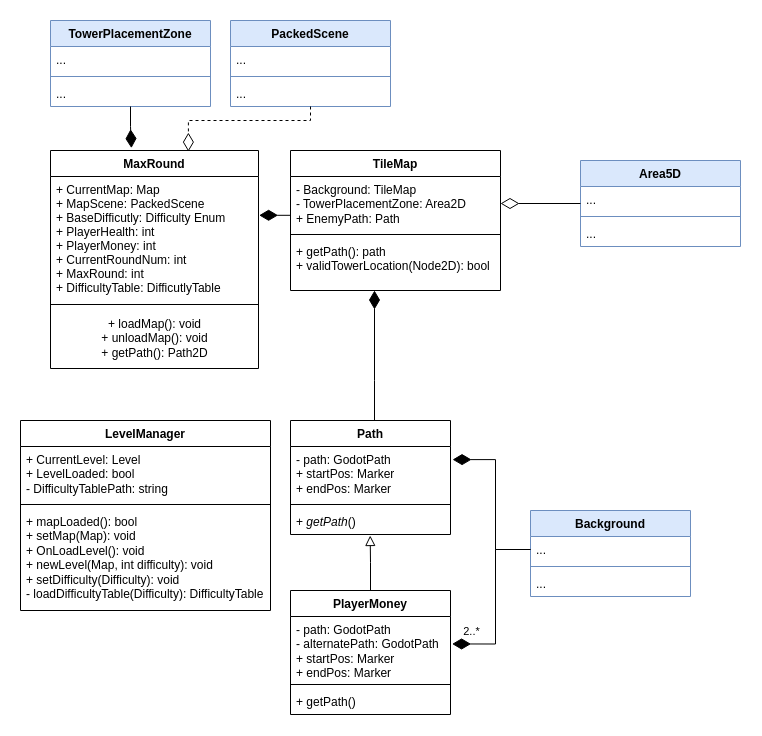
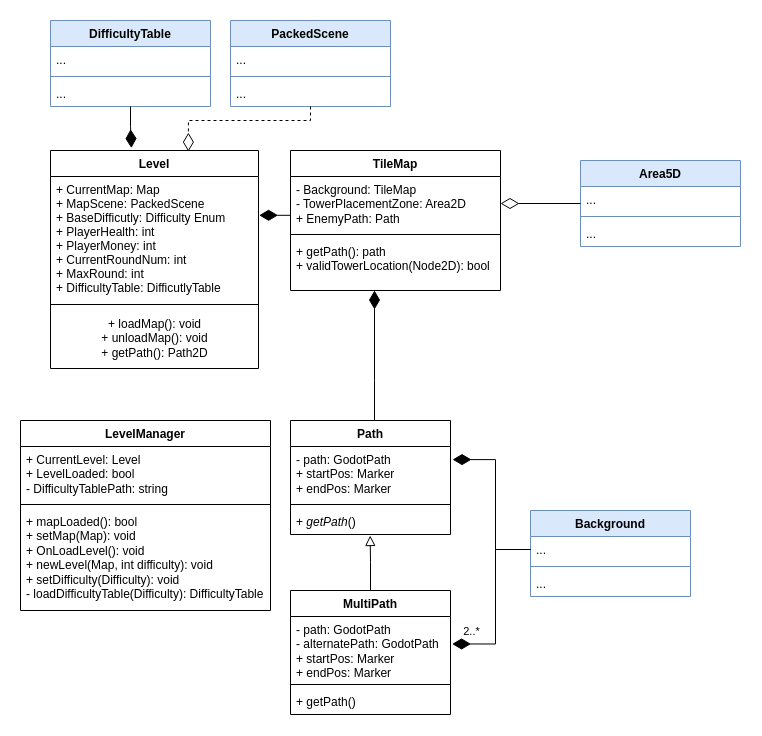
  <mxCell id="0" />
  <mxCell id="1" parent="0" />
- <mxCell id="2" value="MaxRound" style="swimlane;fontStyle=1;align=center;verticalAlign=top;childLayout=stackLayout;horizontal=1;startSize=26;horizontalStack=0;resizeParent=1;resizeLast=0;collapsible=1;marginBottom=0;rounded=0;shadow=0;strokeWidth=1;" parent="1" vertex="1"><mxGeometry x="50" y="150" width="208" height="218" as="geometry"><mxRectangle x="230" y="140" width="160" height="26" as="alternateBounds" /></mxGeometry></mxCell>
+ <mxCell id="2" value="Level" style="swimlane;fontStyle=1;align=center;verticalAlign=top;childLayout=stackLayout;horizontal=1;startSize=26;horizontalStack=0;resizeParent=1;resizeLast=0;collapsible=1;marginBottom=0;rounded=0;shadow=0;strokeWidth=1;" parent="1" vertex="1"><mxGeometry x="50" y="150" width="208" height="218" as="geometry"><mxRectangle x="230" y="140" width="160" height="26" as="alternateBounds" /></mxGeometry></mxCell>
  <mxCell id="3" value="+ CurrentMap: Map&#10;+ MapScene: PackedScene&#10;+ BaseDifficutly: Difficulty Enum&#10;+ PlayerHealth: int&#10;+ PlayerMoney: int&#10;+ CurrentRoundNum: int&#10;+ MaxRound: int&#10;+ DifficultyTable: DifficutlyTable" style="text;align=left;verticalAlign=top;spacingLeft=4;spacingRight=4;overflow=hidden;rotatable=0;points=[[0,0.5],[1,0.5]];portConstraint=eastwest;" parent="2" vertex="1"><mxGeometry y="26" width="208" height="124" as="geometry" /></mxCell>
  <mxCell id="4" value="" style="line;html=1;strokeWidth=1;align=left;verticalAlign=middle;spacingTop=-1;spacingLeft=3;spacingRight=3;rotatable=0;labelPosition=right;points=[];portConstraint=eastwest;" parent="2" vertex="1"><mxGeometry y="150" width="208" height="8" as="geometry" /></mxCell>
  <mxCell id="5" value="&lt;div&gt;+ loadMap(): void&lt;/div&gt;&lt;div&gt;+ unloadMap(): void&lt;/div&gt;&lt;div&gt;+ getPath(): Path2D&lt;/div&gt;" style="text;html=1;align=center;verticalAlign=middle;resizable=0;points=[];autosize=1;strokeColor=none;fillColor=none;" parent="2" vertex="1"><mxGeometry y="158" width="208" height="60" as="geometry" /></mxCell>
  <mxCell id="6" value="TileMap" style="swimlane;fontStyle=1;align=center;verticalAlign=top;childLayout=stackLayout;horizontal=1;startSize=26;horizontalStack=0;resizeParent=1;resizeParentMax=0;resizeLast=0;collapsible=1;marginBottom=0;whiteSpace=wrap;html=1;" parent="1" vertex="1"><mxGeometry x="290" y="150" width="210" height="140" as="geometry" /></mxCell>
  <mxCell id="7" value="- Background: TileMap&lt;div&gt;- TowerPlacementZone: Area2D&lt;/div&gt;&lt;div&gt;+ EnemyPath: Path&lt;/div&gt;" style="text;strokeColor=none;fillColor=none;align=left;verticalAlign=top;spacingLeft=4;spacingRight=4;overflow=hidden;rotatable=0;points=[[0,0.5],[1,0.5]];portConstraint=eastwest;whiteSpace=wrap;html=1;" parent="6" vertex="1"><mxGeometry y="26" width="210" height="54" as="geometry" /></mxCell>
  <mxCell id="8" value="" style="line;strokeWidth=1;fillColor=none;align=left;verticalAlign=middle;spacingTop=-1;spacingLeft=3;spacingRight=3;rotatable=0;labelPosition=right;points=[];portConstraint=eastwest;strokeColor=inherit;" parent="6" vertex="1"><mxGeometry y="80" width="210" height="8" as="geometry" /></mxCell>
  <mxCell id="9" value="+ getPath(): path&lt;div&gt;+ validTowerLocation(Node2D): bool&lt;/div&gt;" style="text;strokeColor=none;fillColor=none;align=left;verticalAlign=top;spacingLeft=4;spacingRight=4;overflow=hidden;rotatable=0;points=[[0,0.5],[1,0.5]];portConstraint=eastwest;whiteSpace=wrap;html=1;" parent="6" vertex="1"><mxGeometry y="88" width="210" height="52" as="geometry" /></mxCell>
  <mxCell id="10" style="edgeStyle=orthogonalEdgeStyle;rounded=0;orthogonalLoop=1;jettySize=auto;html=1;endArrow=diamondThin;endFill=1;endSize=16;entryX=1.003;entryY=0.313;entryDx=0;entryDy=0;entryPerimeter=0;" parent="1" source="7" target="3" edge="1"><mxGeometry relative="1" as="geometry"><mxPoint x="260" y="203" as="targetPoint" /><Array as="points"><mxPoint x="290" y="203" /></Array></mxGeometry></mxCell>
  <mxCell id="11" value="Path" style="swimlane;fontStyle=1;align=center;verticalAlign=top;childLayout=stackLayout;horizontal=1;startSize=26;horizontalStack=0;resizeParent=1;resizeParentMax=0;resizeLast=0;collapsible=1;marginBottom=0;whiteSpace=wrap;html=1;" parent="1" vertex="1"><mxGeometry x="290" y="420" width="160" height="114" as="geometry" /></mxCell>
  <mxCell id="12" value="- path: GodotPath&lt;div&gt;+ startPos: Marker&lt;/div&gt;&lt;div&gt;+ endPos: Marker&lt;/div&gt;" style="text;strokeColor=none;fillColor=none;align=left;verticalAlign=top;spacingLeft=4;spacingRight=4;overflow=hidden;rotatable=0;points=[[0,0.5],[1,0.5]];portConstraint=eastwest;whiteSpace=wrap;html=1;" parent="11" vertex="1"><mxGeometry y="26" width="160" height="54" as="geometry" /></mxCell>
  <mxCell id="13" value="" style="line;strokeWidth=1;fillColor=none;align=left;verticalAlign=middle;spacingTop=-1;spacingLeft=3;spacingRight=3;rotatable=0;labelPosition=right;points=[];portConstraint=eastwest;strokeColor=inherit;" parent="11" vertex="1"><mxGeometry y="80" width="160" height="8" as="geometry" /></mxCell>
  <mxCell id="14" value="+ &lt;i&gt;getPath&lt;/i&gt;()" style="text;strokeColor=none;fillColor=none;align=left;verticalAlign=top;spacingLeft=4;spacingRight=4;overflow=hidden;rotatable=0;points=[[0,0.5],[1,0.5]];portConstraint=eastwest;whiteSpace=wrap;html=1;" parent="11" vertex="1"><mxGeometry y="88" width="160" height="26" as="geometry" /></mxCell>
- <mxCell id="15" value="PlayerMoney" style="swimlane;fontStyle=1;align=center;verticalAlign=top;childLayout=stackLayout;horizontal=1;startSize=26;horizontalStack=0;resizeParent=1;resizeParentMax=0;resizeLast=0;collapsible=1;marginBottom=0;whiteSpace=wrap;html=1;" parent="1" vertex="1"><mxGeometry x="290" y="590" width="160" height="124" as="geometry" /></mxCell>
+ <mxCell id="15" value="MultiPath" style="swimlane;fontStyle=1;align=center;verticalAlign=top;childLayout=stackLayout;horizontal=1;startSize=26;horizontalStack=0;resizeParent=1;resizeParentMax=0;resizeLast=0;collapsible=1;marginBottom=0;whiteSpace=wrap;html=1;" parent="1" vertex="1"><mxGeometry x="290" y="590" width="160" height="124" as="geometry" /></mxCell>
  <mxCell id="16" value="- path: GodotPath&lt;div&gt;- alternatePath: GodotPath&lt;br&gt;&lt;div&gt;+ startPos: Marker&lt;/div&gt;&lt;div&gt;+ endPos: Marker&lt;/div&gt;&lt;/div&gt;" style="text;strokeColor=none;fillColor=none;align=left;verticalAlign=top;spacingLeft=4;spacingRight=4;overflow=hidden;rotatable=0;points=[[0,0.5],[1,0.5]];portConstraint=eastwest;whiteSpace=wrap;html=1;" parent="15" vertex="1"><mxGeometry y="26" width="160" height="64" as="geometry" /></mxCell>
  <mxCell id="17" value="" style="line;strokeWidth=1;fillColor=none;align=left;verticalAlign=middle;spacingTop=-1;spacingLeft=3;spacingRight=3;rotatable=0;labelPosition=right;points=[];portConstraint=eastwest;strokeColor=inherit;" parent="15" vertex="1"><mxGeometry y="90" width="160" height="8" as="geometry" /></mxCell>
  <mxCell id="18" value="+ getPath()" style="text;strokeColor=none;fillColor=none;align=left;verticalAlign=top;spacingLeft=4;spacingRight=4;overflow=hidden;rotatable=0;points=[[0,0.5],[1,0.5]];portConstraint=eastwest;whiteSpace=wrap;html=1;" parent="15" vertex="1"><mxGeometry y="98" width="160" height="26" as="geometry" /></mxCell>
  <mxCell id="19" value="Background" style="swimlane;fontStyle=1;align=center;verticalAlign=top;childLayout=stackLayout;horizontal=1;startSize=26;horizontalStack=0;resizeParent=1;resizeParentMax=0;resizeLast=0;collapsible=1;marginBottom=0;whiteSpace=wrap;html=1;fillColor=#dae8fc;strokeColor=#6c8ebf;" parent="1" vertex="1"><mxGeometry x="530" y="510" width="160" height="86" as="geometry" /></mxCell>
  <mxCell id="20" value="..." style="text;strokeColor=none;fillColor=none;align=left;verticalAlign=top;spacingLeft=4;spacingRight=4;overflow=hidden;rotatable=0;points=[[0,0.5],[1,0.5]];portConstraint=eastwest;whiteSpace=wrap;html=1;" parent="19" vertex="1"><mxGeometry y="26" width="160" height="26" as="geometry" /></mxCell>
  <mxCell id="21" value="" style="line;strokeWidth=1;fillColor=none;align=left;verticalAlign=middle;spacingTop=-1;spacingLeft=3;spacingRight=3;rotatable=0;labelPosition=right;points=[];portConstraint=eastwest;strokeColor=inherit;" parent="19" vertex="1"><mxGeometry y="52" width="160" height="8" as="geometry" /></mxCell>
  <mxCell id="22" value="..." style="text;strokeColor=none;fillColor=none;align=left;verticalAlign=top;spacingLeft=4;spacingRight=4;overflow=hidden;rotatable=0;points=[[0,0.5],[1,0.5]];portConstraint=eastwest;whiteSpace=wrap;html=1;" parent="19" vertex="1"><mxGeometry y="60" width="160" height="26" as="geometry" /></mxCell>
  <mxCell id="23" style="edgeStyle=orthogonalEdgeStyle;rounded=0;orthogonalLoop=1;jettySize=auto;html=1;entryX=0.498;entryY=1.038;entryDx=0;entryDy=0;entryPerimeter=0;endArrow=block;endFill=0;endSize=8;" parent="1" source="15" target="14" edge="1"><mxGeometry relative="1" as="geometry" /></mxCell>
  <mxCell id="24" style="edgeStyle=orthogonalEdgeStyle;rounded=0;orthogonalLoop=1;jettySize=auto;html=1;entryX=0.4;entryY=1;entryDx=0;entryDy=0;entryPerimeter=0;endArrow=diamondThin;endFill=1;endSize=16;" parent="1" source="11" target="9" edge="1"><mxGeometry relative="1" as="geometry"><Array as="points"><mxPoint x="374" y="380" /><mxPoint x="374" y="380" /></Array></mxGeometry></mxCell>
  <mxCell id="25" value="LevelManager" style="swimlane;fontStyle=1;align=center;verticalAlign=top;childLayout=stackLayout;horizontal=1;startSize=26;horizontalStack=0;resizeParent=1;resizeParentMax=0;resizeLast=0;collapsible=1;marginBottom=0;whiteSpace=wrap;html=1;" parent="1" vertex="1"><mxGeometry x="20" y="420" width="250" height="190" as="geometry" /></mxCell>
  <mxCell id="26" value="+ CurrentLevel: Level&lt;div&gt;+ LevelLoaded: bool&lt;/div&gt;&lt;div&gt;- DifficultyTablePath: string&lt;/div&gt;" style="text;strokeColor=none;fillColor=none;align=left;verticalAlign=top;spacingLeft=4;spacingRight=4;overflow=hidden;rotatable=0;points=[[0,0.5],[1,0.5]];portConstraint=eastwest;whiteSpace=wrap;html=1;" parent="25" vertex="1"><mxGeometry y="26" width="250" height="54" as="geometry" /></mxCell>
  <mxCell id="27" value="" style="line;strokeWidth=1;fillColor=none;align=left;verticalAlign=middle;spacingTop=-1;spacingLeft=3;spacingRight=3;rotatable=0;labelPosition=right;points=[];portConstraint=eastwest;strokeColor=inherit;" parent="25" vertex="1"><mxGeometry y="80" width="250" height="8" as="geometry" /></mxCell>
  <mxCell id="28" value="&lt;div&gt;+ mapLoaded(): bool&lt;/div&gt;&lt;div&gt;+ setMap(Map): void&lt;/div&gt;+ OnLoadLevel(): void&lt;div&gt;+ ne&lt;span style=&quot;background-color: initial;&quot;&gt;wLevel(Map, int difficulty): void&lt;/span&gt;&lt;/div&gt;&lt;div&gt;+ setDifficulty(Difficulty): void&lt;/div&gt;&lt;div&gt;- loadDifficultyTable(Difficulty): DifficultyTable&lt;/div&gt;" style="text;strokeColor=none;fillColor=none;align=left;verticalAlign=top;spacingLeft=4;spacingRight=4;overflow=hidden;rotatable=0;points=[[0,0.5],[1,0.5]];portConstraint=eastwest;whiteSpace=wrap;html=1;" parent="25" vertex="1"><mxGeometry y="88" width="250" height="102" as="geometry" /></mxCell>
  <mxCell id="29" style="edgeStyle=orthogonalEdgeStyle;rounded=0;orthogonalLoop=1;jettySize=auto;html=1;entryX=1.013;entryY=0.243;entryDx=0;entryDy=0;entryPerimeter=0;endArrow=diamondThin;endFill=1;endSize=16;" parent="1" source="20" target="12" edge="1"><mxGeometry relative="1" as="geometry" /></mxCell>
  <mxCell id="30" style="edgeStyle=orthogonalEdgeStyle;rounded=0;orthogonalLoop=1;jettySize=auto;html=1;entryX=1.01;entryY=0.429;entryDx=0;entryDy=0;entryPerimeter=0;endArrow=diamondThin;endFill=1;endSize=16;" parent="1" source="20" target="16" edge="1"><mxGeometry relative="1" as="geometry" /></mxCell>
  <mxCell id="31" value="2..*" style="edgeLabel;html=1;align=center;verticalAlign=middle;resizable=0;points=[];" parent="30" vertex="1" connectable="0"><mxGeometry x="0.783" y="1" relative="1" as="geometry"><mxPoint y="-14" as="offset" /></mxGeometry></mxCell>
  <mxCell id="32" value="Area5D" style="swimlane;fontStyle=1;align=center;verticalAlign=top;childLayout=stackLayout;horizontal=1;startSize=26;horizontalStack=0;resizeParent=1;resizeParentMax=0;resizeLast=0;collapsible=1;marginBottom=0;whiteSpace=wrap;html=1;fillColor=#dae8fc;strokeColor=#6c8ebf;" parent="1" vertex="1"><mxGeometry x="580" y="160" width="160" height="86" as="geometry" /></mxCell>
  <mxCell id="33" value="..." style="text;strokeColor=none;fillColor=none;align=left;verticalAlign=top;spacingLeft=4;spacingRight=4;overflow=hidden;rotatable=0;points=[[0,0.5],[1,0.5]];portConstraint=eastwest;whiteSpace=wrap;html=1;" parent="32" vertex="1"><mxGeometry y="26" width="160" height="26" as="geometry" /></mxCell>
  <mxCell id="34" value="" style="line;strokeWidth=1;fillColor=none;align=left;verticalAlign=middle;spacingTop=-1;spacingLeft=3;spacingRight=3;rotatable=0;labelPosition=right;points=[];portConstraint=eastwest;strokeColor=inherit;" parent="32" vertex="1"><mxGeometry y="52" width="160" height="8" as="geometry" /></mxCell>
  <mxCell id="35" value="..." style="text;strokeColor=none;fillColor=none;align=left;verticalAlign=top;spacingLeft=4;spacingRight=4;overflow=hidden;rotatable=0;points=[[0,0.5],[1,0.5]];portConstraint=eastwest;whiteSpace=wrap;html=1;" parent="32" vertex="1"><mxGeometry y="60" width="160" height="26" as="geometry" /></mxCell>
  <mxCell id="36" style="edgeStyle=orthogonalEdgeStyle;rounded=0;orthogonalLoop=1;jettySize=auto;html=1;entryX=1;entryY=0.5;entryDx=0;entryDy=0;endArrow=diamondThin;endFill=0;endSize=16;" parent="1" source="32" target="7" edge="1"><mxGeometry relative="1" as="geometry"><mxPoint x="610" y="250" as="targetPoint" /></mxGeometry></mxCell>
- <mxCell id="37" value="TowerPlacementZone" style="swimlane;fontStyle=1;align=center;verticalAlign=top;childLayout=stackLayout;horizontal=1;startSize=26;horizontalStack=0;resizeParent=1;resizeParentMax=0;resizeLast=0;collapsible=1;marginBottom=0;whiteSpace=wrap;html=1;fillColor=#dae8fc;strokeColor=#6c8ebf;" vertex="1" parent="1"><mxGeometry x="50" y="20" width="160" height="86" as="geometry" /></mxCell>
+ <mxCell id="37" value="DifficultyTable" style="swimlane;fontStyle=1;align=center;verticalAlign=top;childLayout=stackLayout;horizontal=1;startSize=26;horizontalStack=0;resizeParent=1;resizeParentMax=0;resizeLast=0;collapsible=1;marginBottom=0;whiteSpace=wrap;html=1;fillColor=#dae8fc;strokeColor=#6c8ebf;" vertex="1" parent="1"><mxGeometry x="50" y="20" width="160" height="86" as="geometry" /></mxCell>
  <mxCell id="38" value="..." style="text;strokeColor=none;fillColor=none;align=left;verticalAlign=top;spacingLeft=4;spacingRight=4;overflow=hidden;rotatable=0;points=[[0,0.5],[1,0.5]];portConstraint=eastwest;whiteSpace=wrap;html=1;" vertex="1" parent="37"><mxGeometry y="26" width="160" height="26" as="geometry" /></mxCell>
  <mxCell id="39" value="" style="line;strokeWidth=1;fillColor=none;align=left;verticalAlign=middle;spacingTop=-1;spacingLeft=3;spacingRight=3;rotatable=0;labelPosition=right;points=[];portConstraint=eastwest;strokeColor=inherit;" vertex="1" parent="37"><mxGeometry y="52" width="160" height="8" as="geometry" /></mxCell>
  <mxCell id="40" value="..." style="text;strokeColor=none;fillColor=none;align=left;verticalAlign=top;spacingLeft=4;spacingRight=4;overflow=hidden;rotatable=0;points=[[0,0.5],[1,0.5]];portConstraint=eastwest;whiteSpace=wrap;html=1;" vertex="1" parent="37"><mxGeometry y="60" width="160" height="26" as="geometry" /></mxCell>
  <mxCell id="41" style="edgeStyle=orthogonalEdgeStyle;rounded=0;orthogonalLoop=1;jettySize=auto;html=1;entryX=0.389;entryY=-0.011;entryDx=0;entryDy=0;entryPerimeter=0;endArrow=diamondThin;endFill=1;endSize=16;" edge="1" parent="1" source="37" target="2"><mxGeometry relative="1" as="geometry" /></mxCell>
  <mxCell id="42" value="PackedScene" style="swimlane;fontStyle=1;align=center;verticalAlign=top;childLayout=stackLayout;horizontal=1;startSize=26;horizontalStack=0;resizeParent=1;resizeParentMax=0;resizeLast=0;collapsible=1;marginBottom=0;whiteSpace=wrap;html=1;fillColor=#dae8fc;strokeColor=#6c8ebf;" vertex="1" parent="1"><mxGeometry x="230" y="20" width="160" height="86" as="geometry" /></mxCell>
  <mxCell id="43" value="..." style="text;strokeColor=none;fillColor=none;align=left;verticalAlign=top;spacingLeft=4;spacingRight=4;overflow=hidden;rotatable=0;points=[[0,0.5],[1,0.5]];portConstraint=eastwest;whiteSpace=wrap;html=1;" vertex="1" parent="42"><mxGeometry y="26" width="160" height="26" as="geometry" /></mxCell>
  <mxCell id="44" value="" style="line;strokeWidth=1;fillColor=none;align=left;verticalAlign=middle;spacingTop=-1;spacingLeft=3;spacingRight=3;rotatable=0;labelPosition=right;points=[];portConstraint=eastwest;strokeColor=inherit;" vertex="1" parent="42"><mxGeometry y="52" width="160" height="8" as="geometry" /></mxCell>
  <mxCell id="45" value="..." style="text;strokeColor=none;fillColor=none;align=left;verticalAlign=top;spacingLeft=4;spacingRight=4;overflow=hidden;rotatable=0;points=[[0,0.5],[1,0.5]];portConstraint=eastwest;whiteSpace=wrap;html=1;" vertex="1" parent="42"><mxGeometry y="60" width="160" height="26" as="geometry" /></mxCell>
  <mxCell id="46" style="edgeStyle=orthogonalEdgeStyle;rounded=0;orthogonalLoop=1;jettySize=auto;html=1;entryX=0.663;entryY=0.005;entryDx=0;entryDy=0;entryPerimeter=0;endArrow=diamondThin;endFill=0;endSize=16;dashed=1;" edge="1" parent="1" source="42" target="2"><mxGeometry relative="1" as="geometry"><Array as="points"><mxPoint x="310" y="120" /><mxPoint x="188" y="120" /></Array></mxGeometry></mxCell>
